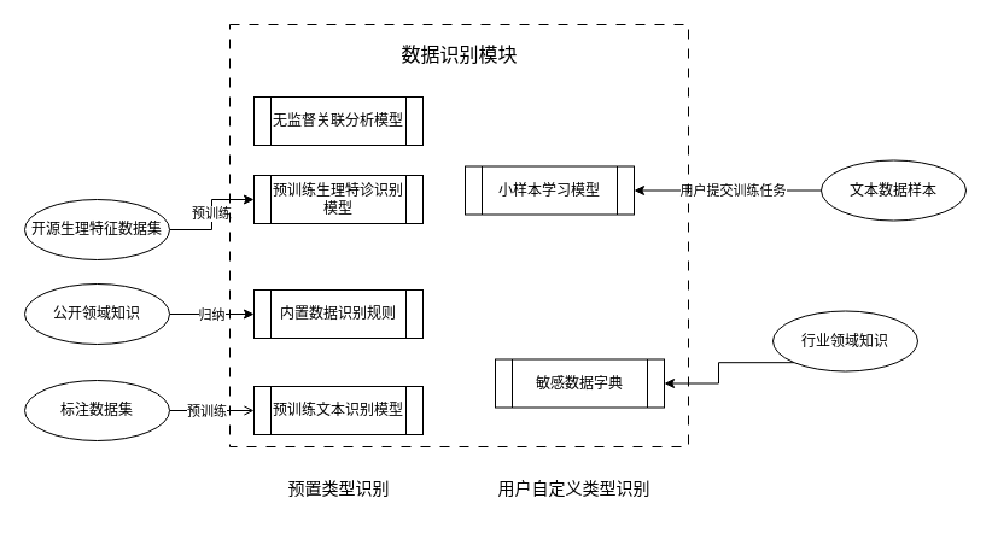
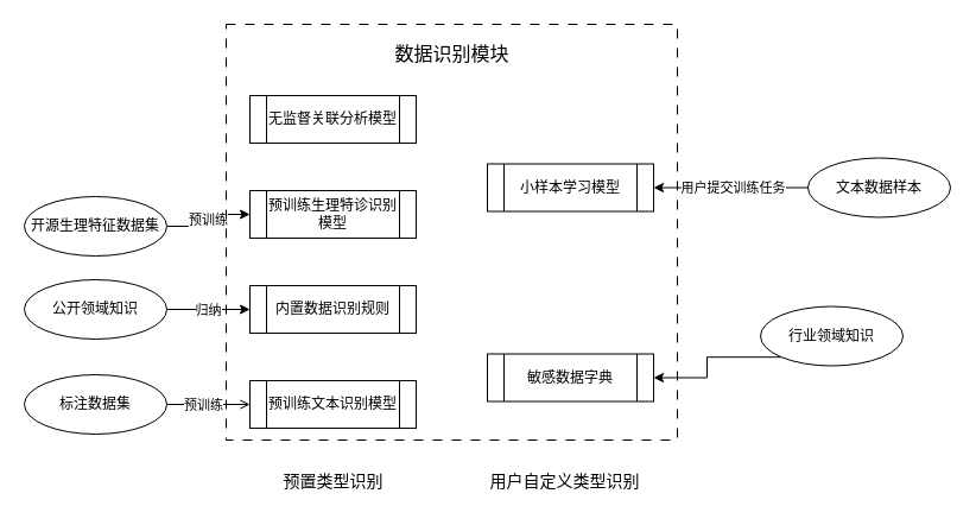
  <mxCell id="0" />
  <mxCell id="1" parent="0" />
  <mxCell id="2" value="" style="edgeStyle=orthogonalEdgeStyle;rounded=0;orthogonalLoop=1;jettySize=auto;html=1;" edge="1" parent="1" source="4" target="11"><mxGeometry relative="1" as="geometry" /></mxCell>
  <mxCell id="3" value="用户提交训练任务" style="edgeLabel;html=1;align=center;verticalAlign=middle;resizable=0;points=[];" vertex="1" connectable="0" parent="2"><mxGeometry x="-0.2" y="2" relative="1" as="geometry"><mxPoint x="-12" y="-2" as="offset" /></mxGeometry></mxCell>
  <mxCell id="4" value="文本数据样本" style="ellipse;whiteSpace=wrap;html=1;" vertex="1" parent="1"><mxGeometry x="680" y="132.5" width="120" height="50" as="geometry" /></mxCell>
  <mxCell id="5" value="预训练" style="edgeStyle=orthogonalEdgeStyle;rounded=0;orthogonalLoop=1;jettySize=auto;html=1;" edge="1" parent="1" source="6" target="14"><mxGeometry relative="1" as="geometry" /></mxCell>
  <mxCell id="6" value="开源生理特征数据集" style="ellipse;whiteSpace=wrap;html=1;" vertex="1" parent="1"><mxGeometry x="20" y="165" width="120" height="50" as="geometry" /></mxCell>
  <mxCell id="7" style="edgeStyle=orthogonalEdgeStyle;rounded=0;orthogonalLoop=1;jettySize=auto;html=1;exitX=1;exitY=0.5;exitDx=0;exitDy=0;entryX=0;entryY=0.5;entryDx=0;entryDy=0;" edge="1" parent="1" source="9" target="12"><mxGeometry relative="1" as="geometry" /></mxCell>
  <mxCell id="8" value="归纳" style="edgeLabel;html=1;align=center;verticalAlign=middle;resizable=0;points=[];" vertex="1" connectable="0" parent="7"><mxGeometry x="-0.029" relative="1" as="geometry"><mxPoint as="offset" /></mxGeometry></mxCell>
  <mxCell id="9" value="公开领域知识" style="ellipse;whiteSpace=wrap;html=1;" vertex="1" parent="1"><mxGeometry x="20" y="235" width="120" height="50" as="geometry" /></mxCell>
  <mxCell id="10" value="无监督关联分析模型" style="shape=process;whiteSpace=wrap;html=1;backgroundOutline=1;" vertex="1" parent="1"><mxGeometry x="210" y="80" width="140" height="40" as="geometry" /></mxCell>
- <mxCell id="11" value="小样本学习模型" style="shape=process;whiteSpace=wrap;html=1;backgroundOutline=1;" vertex="1" parent="1"><mxGeometry x="385" y="137.5" width="140" height="40" as="geometry" /></mxCell>
+ <mxCell id="11" value="小样本学习模型" style="shape=process;whiteSpace=wrap;html=1;backgroundOutline=1;" vertex="1" parent="1"><mxGeometry x="410" y="137.5" width="140" height="40" as="geometry" /></mxCell>
  <mxCell id="12" value="内置数据识别规则" style="shape=process;whiteSpace=wrap;html=1;backgroundOutline=1;" vertex="1" parent="1"><mxGeometry x="210" y="240" width="140" height="40" as="geometry" /></mxCell>
  <mxCell id="13" value="预训练文本识别模型" style="shape=process;whiteSpace=wrap;html=1;backgroundOutline=1;" vertex="1" parent="1"><mxGeometry x="210" y="320" width="140" height="40" as="geometry" /></mxCell>
- <mxCell id="14" value="预训练生理特诊识别模型" style="shape=process;whiteSpace=wrap;html=1;backgroundOutline=1;" vertex="1" parent="1"><mxGeometry x="210" y="145" width="140" height="40" as="geometry" /></mxCell>
+ <mxCell id="14" value="预训练生理特诊识别模型" style="shape=process;whiteSpace=wrap;html=1;backgroundOutline=1;" vertex="1" parent="1"><mxGeometry x="210" y="160" width="140" height="40" as="geometry" /></mxCell>
  <mxCell id="15" style="edgeStyle=orthogonalEdgeStyle;rounded=0;orthogonalLoop=1;jettySize=auto;html=1;exitX=1;exitY=0.5;exitDx=0;exitDy=0;entryX=0;entryY=0.5;entryDx=0;entryDy=0;endArrow=open;" edge="1" parent="1" source="17" target="13"><mxGeometry relative="1" as="geometry" /></mxCell>
  <mxCell id="16" value="预训练" style="edgeLabel;html=1;align=center;verticalAlign=middle;resizable=0;points=[];" vertex="1" connectable="0" parent="15"><mxGeometry x="0.143" y="-3" relative="1" as="geometry"><mxPoint x="-10" y="-3" as="offset" /></mxGeometry></mxCell>
  <mxCell id="17" value="标注数据集" style="ellipse;whiteSpace=wrap;html=1;" vertex="1" parent="1"><mxGeometry x="20" y="315" width="120" height="50" as="geometry" /></mxCell>
  <mxCell id="18" style="edgeStyle=orthogonalEdgeStyle;rounded=0;orthogonalLoop=1;jettySize=auto;html=1;exitX=0;exitY=1;exitDx=0;exitDy=0;entryX=1;entryY=0.5;entryDx=0;entryDy=0;" edge="1" parent="1" source="19" target="20"><mxGeometry relative="1" as="geometry" /></mxCell>
  <mxCell id="19" value="行业领域知识" style="ellipse;whiteSpace=wrap;html=1;" vertex="1" parent="1"><mxGeometry x="640" y="257.5" width="120" height="50" as="geometry" /></mxCell>
  <mxCell id="20" value="敏感数据字典" style="shape=process;whiteSpace=wrap;html=1;backgroundOutline=1;" vertex="1" parent="1"><mxGeometry x="410" y="297.5" width="140" height="40" as="geometry" /></mxCell>
  <mxCell id="21" value="" style="rounded=0;whiteSpace=wrap;html=1;fillColor=none;dashed=1;dashPattern=8 8;" vertex="1" parent="1"><mxGeometry x="190" y="20" width="380" height="350" as="geometry" /></mxCell>
  <mxCell id="22" value="&lt;font style=&quot;font-size: 16px;&quot;&gt;数据识别模块&lt;/font&gt;" style="text;html=1;align=center;verticalAlign=middle;resizable=0;points=[];autosize=1;strokeColor=none;fillColor=none;" vertex="1" parent="1"><mxGeometry x="320" y="30" width="120" height="30" as="geometry" /></mxCell>
  <mxCell id="23" value="&lt;font style=&quot;font-size: 14px;&quot;&gt;预置类型识别&lt;/font&gt;" style="text;html=1;align=center;verticalAlign=middle;resizable=0;points=[];autosize=1;strokeColor=none;fillColor=none;" vertex="1" parent="1"><mxGeometry x="225" y="390" width="110" height="30" as="geometry" /></mxCell>
  <mxCell id="24" value="&lt;font style=&quot;font-size: 14px;&quot;&gt;用户自定义类型识别&lt;/font&gt;" style="text;html=1;align=center;verticalAlign=middle;resizable=0;points=[];autosize=1;strokeColor=none;fillColor=none;" vertex="1" parent="1"><mxGeometry x="400" y="390" width="150" height="30" as="geometry" /></mxCell>
